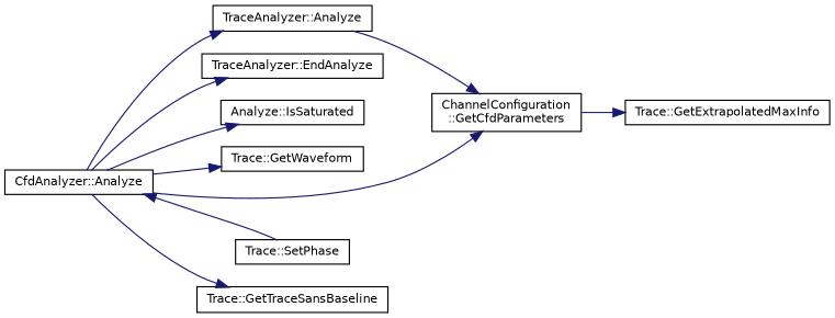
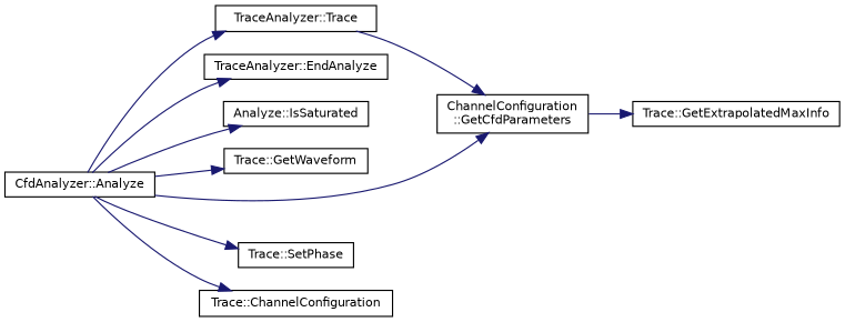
  digraph {
    rankdir=LR
    node [color=black fillcolor=white fontname=Helvetica fontsize=10 shape=record style=filled]
    edge [color=midnightblue fontname=Helvetica fontsize=10 labelfontname=Helvetica labelfontsize=10 style=solid]
    n1 [height=0.2 label="CfdAnalyzer::Analyze" width=0.4]
-   n2 [height=0.2 label="TraceAnalyzer::Analyze" width=0.4]
+   n2 [height=0.2 label="TraceAnalyzer::Trace" width=0.4]
    n3 [height=0.2 label="TraceAnalyzer::EndAnalyze" width=0.4]
    n4 [height=0.2 label="Analyze::IsSaturated" width=0.4]
    n5 [height=0.2 label="Trace::GetWaveform" width=0.4]
    n6 [height=0.2 label="ChannelConfiguration\l::GetCfdParameters" width=0.4]
    n7 [height=0.2 label="Trace::SetPhase" width=0.4]
-   n8 [height=0.2 label="Trace::GetTraceSansBaseline" width=0.4]
+   n8 [height=0.2 label="Trace::ChannelConfiguration" width=0.4]
    n9 [height=0.2 label="Trace::GetExtrapolatedMaxInfo" width=0.4]
    n1 -> n2
    n1 -> n3
    n1 -> n4
    n1 -> n5
    n1 -> n6
-   n7 -> n1
+   n1 -> n7
    n1 -> n8
    n2 -> n6
    n6 -> n9
  }
